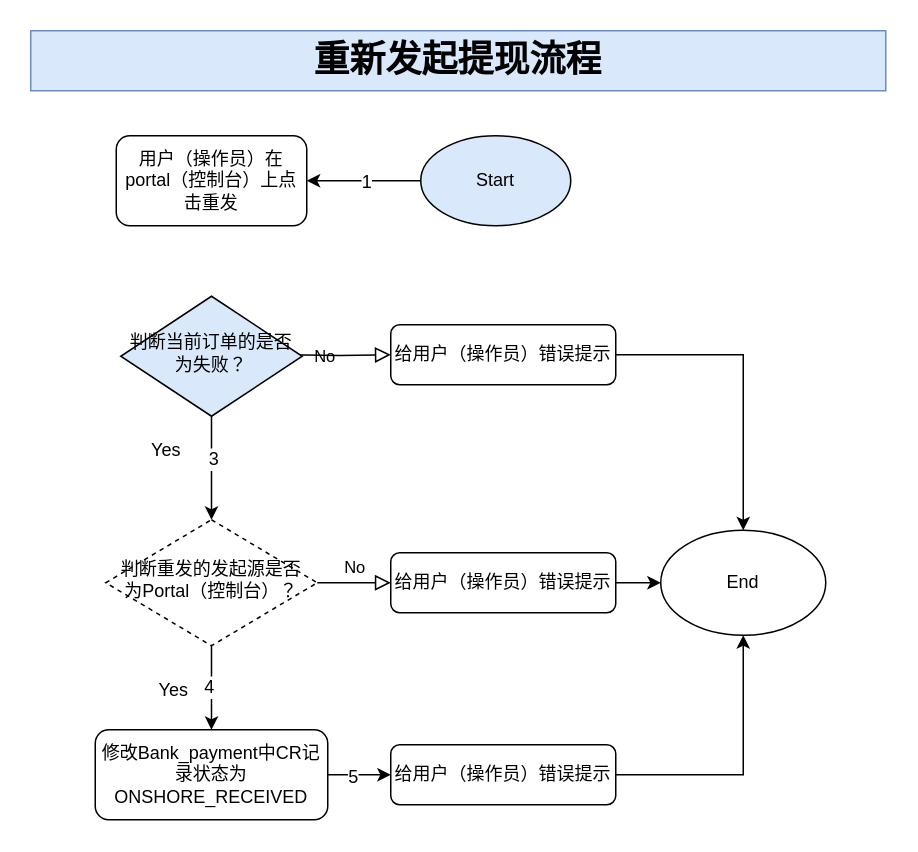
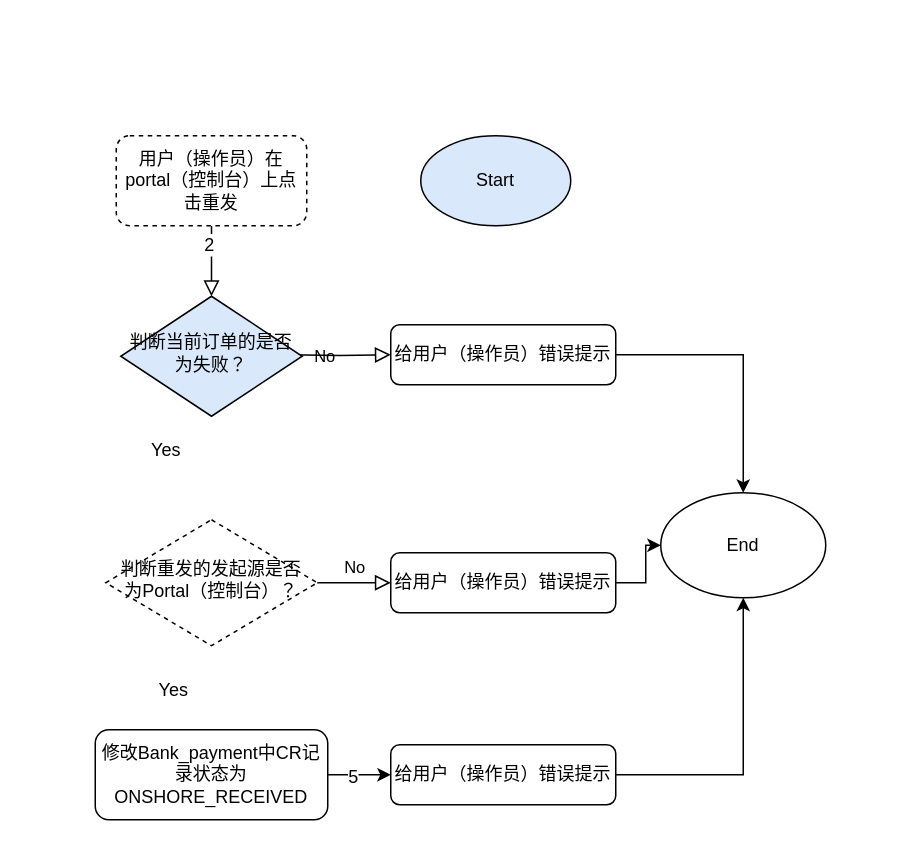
  <mxCell id="0" />
  <mxCell id="1" parent="0" />
- <mxCell id="4" value="用户（操作员）在portal（控制台）上点击重发" style="rounded=1;whiteSpace=wrap;html=1;fontSize=12;glass=0;strokeWidth=1;shadow=0;" parent="1" vertex="1"><mxGeometry x="77" y="90" width="127" height="60" as="geometry" /></mxCell>
+ <mxCell id="2" value="" style="rounded=0;html=1;jettySize=auto;orthogonalLoop=1;fontSize=11;endArrow=block;endFill=0;endSize=8;strokeWidth=1;shadow=0;labelBackgroundColor=none;edgeStyle=orthogonalEdgeStyle;" parent="1" source="4" target="8" edge="1"><mxGeometry relative="1" as="geometry" /></mxCell>
+ <mxCell id="3" value="2" style="text;html=1;align=center;verticalAlign=middle;resizable=0;points=[];labelBackgroundColor=#ffffff;" parent="2" vertex="1" connectable="0"><mxGeometry x="-0.48" y="-2" relative="1" as="geometry"><mxPoint as="offset" /></mxGeometry></mxCell>
+ <mxCell id="4" value="用户（操作员）在portal（控制台）上点击重发" style="rounded=1;whiteSpace=wrap;html=1;fontSize=12;glass=0;strokeWidth=1;shadow=0;dashed=1;" parent="1" vertex="1"><mxGeometry x="77" y="90" width="127" height="60" as="geometry" /></mxCell>
  <mxCell id="5" value="No" style="edgeStyle=orthogonalEdgeStyle;rounded=0;html=1;jettySize=auto;orthogonalLoop=1;fontSize=11;endArrow=block;endFill=0;endSize=8;strokeWidth=1;shadow=0;labelBackgroundColor=none;" parent="1" target="10" edge="1"><mxGeometry y="10" relative="1" as="geometry"><mxPoint as="offset" /><mxPoint x="191" y="236" as="sourcePoint" /></mxGeometry></mxCell>
- <mxCell id="6" value="" style="edgeStyle=orthogonalEdgeStyle;rounded=0;orthogonalLoop=1;jettySize=auto;html=1;" parent="1" source="8" target="14" edge="1"><mxGeometry relative="1" as="geometry" /></mxCell>
- <mxCell id="7" value="3" style="text;html=1;align=center;verticalAlign=middle;resizable=0;points=[];labelBackgroundColor=#ffffff;" parent="6" vertex="1" connectable="0"><mxGeometry x="-0.188" y="1" relative="1" as="geometry"><mxPoint as="offset" /></mxGeometry></mxCell>
  <mxCell id="8" value="判断当前订单的是否为失败？" style="rhombus;whiteSpace=wrap;html=1;shadow=0;fontFamily=Helvetica;fontSize=12;align=center;strokeWidth=1;spacing=6;spacingTop=-4;fillColor=#dae8fc;" parent="1" vertex="1"><mxGeometry x="80" y="197" width="121" height="80" as="geometry" /></mxCell>
  <mxCell id="9" value="" style="edgeStyle=orthogonalEdgeStyle;rounded=0;orthogonalLoop=1;jettySize=auto;html=1;entryX=0.5;entryY=0;entryDx=0;entryDy=0;" parent="1" source="10" target="20" edge="1"><mxGeometry relative="1" as="geometry"><mxPoint x="495" y="321" as="targetPoint" /></mxGeometry></mxCell>
  <mxCell id="10" value="给用户（操作员）错误提示" style="rounded=1;whiteSpace=wrap;html=1;fontSize=12;glass=0;strokeWidth=1;shadow=0;" parent="1" vertex="1"><mxGeometry x="260" y="216" width="150" height="40" as="geometry" /></mxCell>
  <mxCell id="11" value="No" style="edgeStyle=orthogonalEdgeStyle;rounded=0;html=1;jettySize=auto;orthogonalLoop=1;fontSize=11;endArrow=block;endFill=0;endSize=8;strokeWidth=1;shadow=0;labelBackgroundColor=none;" parent="1" source="14" target="19" edge="1"><mxGeometry y="10" relative="1" as="geometry"><mxPoint as="offset" /></mxGeometry></mxCell>
- <mxCell id="12" value="" style="edgeStyle=orthogonalEdgeStyle;rounded=0;orthogonalLoop=1;jettySize=auto;html=1;" parent="1" source="14" target="17" edge="1"><mxGeometry relative="1" as="geometry" /></mxCell>
- <mxCell id="13" value="4" style="text;html=1;align=center;verticalAlign=middle;resizable=0;points=[];labelBackgroundColor=#ffffff;" parent="12" vertex="1" connectable="0"><mxGeometry x="-0.036" y="-2" relative="1" as="geometry"><mxPoint as="offset" /></mxGeometry></mxCell>
  <mxCell id="14" value="判断重发的发起源是否为Portal（控制台）？" style="rhombus;whiteSpace=wrap;html=1;shadow=0;fontFamily=Helvetica;fontSize=12;align=center;strokeWidth=1;spacing=6;spacingTop=-4;dashed=1;" parent="1" vertex="1"><mxGeometry x="70" y="346" width="141" height="84" as="geometry" /></mxCell>
  <mxCell id="15" value="" style="edgeStyle=orthogonalEdgeStyle;rounded=0;orthogonalLoop=1;jettySize=auto;html=1;entryX=0;entryY=0.5;entryDx=0;entryDy=0;" parent="1" source="17" target="28" edge="1"><mxGeometry relative="1" as="geometry"><mxPoint x="500" y="426" as="targetPoint" /></mxGeometry></mxCell>
  <mxCell id="16" value="5" style="text;html=1;align=center;verticalAlign=middle;resizable=0;points=[];labelBackgroundColor=#ffffff;" parent="15" vertex="1" connectable="0"><mxGeometry x="-0.235" y="-1" relative="1" as="geometry"><mxPoint as="offset" /></mxGeometry></mxCell>
  <mxCell id="17" value="修改Bank_payment中CR记录状态为ONSHORE_RECEIVED" style="rounded=1;whiteSpace=wrap;html=1;fontSize=12;glass=0;strokeWidth=1;shadow=0;" parent="1" vertex="1"><mxGeometry x="63" y="486" width="155" height="60" as="geometry" /></mxCell>
  <mxCell id="18" value="" style="edgeStyle=orthogonalEdgeStyle;rounded=0;orthogonalLoop=1;jettySize=auto;html=1;entryX=0;entryY=0.5;entryDx=0;entryDy=0;" parent="1" source="19" target="20" edge="1"><mxGeometry relative="1" as="geometry"><mxPoint x="440" y="386" as="targetPoint" /></mxGeometry></mxCell>
  <mxCell id="19" value="给用户（操作员）错误提示" style="rounded=1;whiteSpace=wrap;html=1;fontSize=12;glass=0;strokeWidth=1;shadow=0;" parent="1" vertex="1"><mxGeometry x="260" y="368" width="150" height="40" as="geometry" /></mxCell>
- <mxCell id="20" value="End" style="ellipse;whiteSpace=wrap;html=1;" parent="1" vertex="1"><mxGeometry x="440" y="353" width="110" height="70" as="geometry" /></mxCell>
- <mxCell id="21" value="" style="edgeStyle=orthogonalEdgeStyle;rounded=0;orthogonalLoop=1;jettySize=auto;html=1;exitX=0;exitY=0.5;exitDx=0;exitDy=0;" parent="1" source="23" target="4" edge="1"><mxGeometry relative="1" as="geometry" /></mxCell>
- <mxCell id="22" value="1" style="text;html=1;align=center;verticalAlign=middle;resizable=0;points=[];labelBackgroundColor=#ffffff;" parent="21" vertex="1" connectable="0"><mxGeometry x="-0.031" relative="1" as="geometry"><mxPoint as="offset" /></mxGeometry></mxCell>
+ <mxCell id="20" value="End" style="ellipse;whiteSpace=wrap;html=1;" parent="1" vertex="1"><mxGeometry x="440" y="328" width="110" height="70" as="geometry" /></mxCell>
  <mxCell id="23" value="Start" style="ellipse;whiteSpace=wrap;html=1;fillColor=#dae8fc;" parent="1" vertex="1"><mxGeometry x="280" y="90" width="100" height="60" as="geometry" /></mxCell>
- <mxCell id="24" value="&lt;h1&gt;重新发起提现流程&lt;/h1&gt;" style="text;html=1;strokeColor=#6c8ebf;fillColor=#dae8fc;spacing=5;spacingTop=-20;whiteSpace=wrap;overflow=hidden;rounded=0;align=center;" parent="1" vertex="1"><mxGeometry x="20" y="20" width="570" height="40" as="geometry" /></mxCell>
  <mxCell id="25" value="Yes" style="text;html=1;align=center;verticalAlign=middle;resizable=0;points=[];autosize=1;" parent="1" vertex="1"><mxGeometry x="90" y="290" width="40" height="20" as="geometry" /></mxCell>
  <mxCell id="26" value="Yes" style="text;html=1;align=center;verticalAlign=middle;resizable=0;points=[];autosize=1;" parent="1" vertex="1"><mxGeometry x="95" y="450" width="40" height="20" as="geometry" /></mxCell>
  <mxCell id="27" value="" style="edgeStyle=orthogonalEdgeStyle;rounded=0;orthogonalLoop=1;jettySize=auto;html=1;entryX=0.5;entryY=1;entryDx=0;entryDy=0;" parent="1" source="28" target="20" edge="1"><mxGeometry relative="1" as="geometry"><mxPoint x="490" y="516" as="targetPoint" /></mxGeometry></mxCell>
  <mxCell id="28" value="给用户（操作员）错误提示" style="rounded=1;whiteSpace=wrap;html=1;fontSize=12;glass=0;strokeWidth=1;shadow=0;" parent="1" vertex="1"><mxGeometry x="260" y="496" width="150" height="40" as="geometry" /></mxCell>
